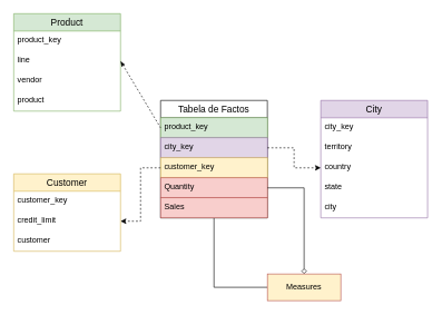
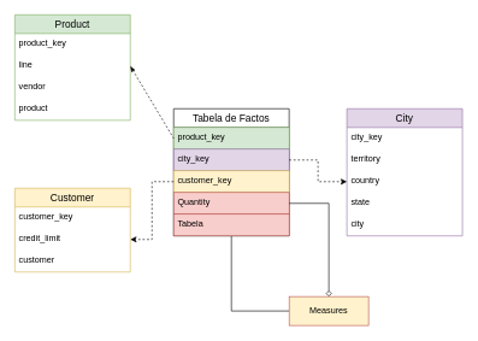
  <mxCell id="0" />
  <mxCell id="1" parent="0" />
  <mxCell id="2" value="Product" style="swimlane;fontStyle=0;childLayout=stackLayout;horizontal=1;startSize=26;horizontalStack=0;resizeParent=1;resizeParentMax=0;resizeLast=0;collapsible=1;marginBottom=0;align=center;fontSize=14;fillColor=#d5e8d4;strokeColor=#82b366;" vertex="1" parent="1"><mxGeometry x="20" y="20" width="160" height="146" as="geometry" /></mxCell>
  <mxCell id="3" value="product_key" style="text;strokeColor=none;fillColor=none;spacingLeft=4;spacingRight=4;overflow=hidden;rotatable=0;points=[[0,0.5],[1,0.5]];portConstraint=eastwest;fontSize=12;" vertex="1" parent="2"><mxGeometry y="26" width="160" height="30" as="geometry" /></mxCell>
  <mxCell id="4" value="line&#10;" style="text;strokeColor=none;fillColor=none;spacingLeft=4;spacingRight=4;overflow=hidden;rotatable=0;points=[[0,0.5],[1,0.5]];portConstraint=eastwest;fontSize=12;" vertex="1" parent="2"><mxGeometry y="56" width="160" height="30" as="geometry" /></mxCell>
  <mxCell id="5" value="vendor" style="text;strokeColor=none;fillColor=none;spacingLeft=4;spacingRight=4;overflow=hidden;rotatable=0;points=[[0,0.5],[1,0.5]];portConstraint=eastwest;fontSize=12;" vertex="1" parent="2"><mxGeometry y="86" width="160" height="30" as="geometry" /></mxCell>
  <mxCell id="6" value="product" style="text;strokeColor=none;fillColor=none;spacingLeft=4;spacingRight=4;overflow=hidden;rotatable=0;points=[[0,0.5],[1,0.5]];portConstraint=eastwest;fontSize=12;" vertex="1" parent="2"><mxGeometry y="116" width="160" height="30" as="geometry" /></mxCell>
  <mxCell id="7" value="City" style="swimlane;fontStyle=0;childLayout=stackLayout;horizontal=1;startSize=26;horizontalStack=0;resizeParent=1;resizeParentMax=0;resizeLast=0;collapsible=1;marginBottom=0;align=center;fontSize=14;fillColor=#e1d5e7;strokeColor=#9673a6;" vertex="1" parent="1"><mxGeometry x="480" y="150" width="160" height="176" as="geometry" /></mxCell>
  <mxCell id="8" value="city_key" style="text;strokeColor=none;fillColor=none;spacingLeft=4;spacingRight=4;overflow=hidden;rotatable=0;points=[[0,0.5],[1,0.5]];portConstraint=eastwest;fontSize=12;" vertex="1" parent="7"><mxGeometry y="26" width="160" height="30" as="geometry" /></mxCell>
  <mxCell id="9" value="territory" style="text;strokeColor=none;fillColor=none;spacingLeft=4;spacingRight=4;overflow=hidden;rotatable=0;points=[[0,0.5],[1,0.5]];portConstraint=eastwest;fontSize=12;" vertex="1" parent="7"><mxGeometry y="56" width="160" height="30" as="geometry" /></mxCell>
  <mxCell id="10" value="country" style="text;strokeColor=none;fillColor=none;spacingLeft=4;spacingRight=4;overflow=hidden;rotatable=0;points=[[0,0.5],[1,0.5]];portConstraint=eastwest;fontSize=12;" vertex="1" parent="7"><mxGeometry y="86" width="160" height="30" as="geometry" /></mxCell>
  <mxCell id="11" value="state" style="text;strokeColor=none;fillColor=none;spacingLeft=4;spacingRight=4;overflow=hidden;rotatable=0;points=[[0,0.5],[1,0.5]];portConstraint=eastwest;fontSize=12;" vertex="1" parent="7"><mxGeometry y="116" width="160" height="30" as="geometry" /></mxCell>
  <mxCell id="12" value="city" style="text;strokeColor=none;fillColor=none;spacingLeft=4;spacingRight=4;overflow=hidden;rotatable=0;points=[[0,0.5],[1,0.5]];portConstraint=eastwest;fontSize=12;" vertex="1" parent="7"><mxGeometry y="146" width="160" height="30" as="geometry" /></mxCell>
  <mxCell id="13" style="edgeStyle=orthogonalEdgeStyle;rounded=0;jumpStyle=none;orthogonalLoop=1;jettySize=auto;html=1;exitX=0.5;exitY=1;exitDx=0;exitDy=0;startArrow=none;startFill=0;strokeColor=#000000;endArrow=none;endFill=0;" edge="1" parent="1" source="14"><mxGeometry relative="1" as="geometry"><mxPoint x="400" y="430" as="targetPoint" /><Array as="points"><mxPoint x="320" y="430" /></Array></mxGeometry></mxCell>
  <mxCell id="14" value="Tabela de Factos" style="swimlane;fontStyle=0;childLayout=stackLayout;horizontal=1;startSize=26;horizontalStack=0;resizeParent=1;resizeParentMax=0;resizeLast=0;collapsible=1;marginBottom=0;align=center;fontSize=14;" vertex="1" parent="1"><mxGeometry x="240" y="150" width="160" height="176" as="geometry" /></mxCell>
  <mxCell id="15" value="product_key" style="text;strokeColor=#82b366;fillColor=#d5e8d4;spacingLeft=4;spacingRight=4;overflow=hidden;rotatable=0;points=[[0,0.5],[1,0.5]];portConstraint=eastwest;fontSize=12;labelBackgroundColor=none;" vertex="1" parent="14"><mxGeometry y="26" width="160" height="30" as="geometry" /></mxCell>
  <mxCell id="16" value="city_key" style="text;strokeColor=#9673a6;fillColor=#e1d5e7;spacingLeft=4;spacingRight=4;overflow=hidden;rotatable=0;points=[[0,0.5],[1,0.5]];portConstraint=eastwest;fontSize=12;" vertex="1" parent="14"><mxGeometry y="56" width="160" height="30" as="geometry" /></mxCell>
  <mxCell id="17" value="customer_key" style="text;strokeColor=#d6b656;fillColor=#fff2cc;spacingLeft=4;spacingRight=4;overflow=hidden;rotatable=0;points=[[0,0.5],[1,0.5]];portConstraint=eastwest;fontSize=12;" vertex="1" parent="14"><mxGeometry y="86" width="160" height="30" as="geometry" /></mxCell>
  <mxCell id="18" value="Quantity" style="text;strokeColor=#b85450;fillColor=#f8cecc;spacingLeft=4;spacingRight=4;overflow=hidden;rotatable=0;points=[[0,0.5],[1,0.5]];portConstraint=eastwest;fontSize=12;" vertex="1" parent="14"><mxGeometry y="116" width="160" height="30" as="geometry" /></mxCell>
- <mxCell id="19" value="Sales" style="text;strokeColor=#b85450;fillColor=#f8cecc;spacingLeft=4;spacingRight=4;overflow=hidden;rotatable=0;points=[[0,0.5],[1,0.5]];portConstraint=eastwest;fontSize=12;" vertex="1" parent="14"><mxGeometry y="146" width="160" height="30" as="geometry" /></mxCell>
+ <mxCell id="19" value="Tabela" style="text;strokeColor=#b85450;fillColor=#f8cecc;spacingLeft=4;spacingRight=4;overflow=hidden;rotatable=0;points=[[0,0.5],[1,0.5]];portConstraint=eastwest;fontSize=12;" vertex="1" parent="14"><mxGeometry y="146" width="160" height="30" as="geometry" /></mxCell>
  <mxCell id="20" value="Customer" style="swimlane;fontStyle=0;childLayout=stackLayout;horizontal=1;startSize=26;horizontalStack=0;resizeParent=1;resizeParentMax=0;resizeLast=0;collapsible=1;marginBottom=0;align=center;fontSize=14;fillColor=#fff2cc;strokeColor=#d6b656;" vertex="1" parent="1"><mxGeometry x="20" y="260" width="160" height="116" as="geometry" /></mxCell>
  <mxCell id="21" value="customer_key" style="text;strokeColor=none;fillColor=none;spacingLeft=4;spacingRight=4;overflow=hidden;rotatable=0;points=[[0,0.5],[1,0.5]];portConstraint=eastwest;fontSize=12;" vertex="1" parent="20"><mxGeometry y="26" width="160" height="30" as="geometry" /></mxCell>
  <mxCell id="22" value="credit_limit" style="text;strokeColor=none;fillColor=none;spacingLeft=4;spacingRight=4;overflow=hidden;rotatable=0;points=[[0,0.5],[1,0.5]];portConstraint=eastwest;fontSize=12;" vertex="1" parent="20"><mxGeometry y="56" width="160" height="30" as="geometry" /></mxCell>
  <mxCell id="23" value="customer" style="text;strokeColor=none;fillColor=none;spacingLeft=4;spacingRight=4;overflow=hidden;rotatable=0;points=[[0,0.5],[1,0.5]];portConstraint=eastwest;fontSize=12;" vertex="1" parent="20"><mxGeometry y="86" width="160" height="30" as="geometry" /></mxCell>
  <mxCell id="24" value="" style="endArrow=none;dashed=1;html=1;entryX=0;entryY=0.5;entryDx=0;entryDy=0;exitX=1;exitY=0.5;exitDx=0;exitDy=0;startArrow=classicThin;startFill=1;" edge="1" parent="1" source="4" target="15"><mxGeometry width="50" height="50" relative="1" as="geometry"><mxPoint x="320" y="270" as="sourcePoint" /><mxPoint x="370" y="220" as="targetPoint" /></mxGeometry></mxCell>
  <mxCell id="25" style="edgeStyle=orthogonalEdgeStyle;rounded=0;orthogonalLoop=1;jettySize=auto;html=1;exitX=1;exitY=0.5;exitDx=0;exitDy=0;entryX=0;entryY=0.5;entryDx=0;entryDy=0;startArrow=none;startFill=0;jumpStyle=none;dashed=1;" edge="1" parent="1" source="16" target="10"><mxGeometry relative="1" as="geometry" /></mxCell>
  <mxCell id="26" style="edgeStyle=orthogonalEdgeStyle;rounded=0;jumpStyle=none;orthogonalLoop=1;jettySize=auto;html=1;exitX=0;exitY=0.5;exitDx=0;exitDy=0;dashed=1;startArrow=none;startFill=0;strokeColor=#000000;" edge="1" parent="1" source="17" target="22"><mxGeometry relative="1" as="geometry" /></mxCell>
  <mxCell id="27" style="edgeStyle=orthogonalEdgeStyle;rounded=0;jumpStyle=none;orthogonalLoop=1;jettySize=auto;html=1;exitX=1;exitY=0.5;exitDx=0;exitDy=0;startArrow=none;startFill=0;strokeColor=#000000;entryX=0.5;entryY=0;entryDx=0;entryDy=0;endArrow=diamond;endFill=0;" edge="1" parent="1" source="18" target="28"><mxGeometry relative="1" as="geometry"><mxPoint x="440" y="390" as="targetPoint" /></mxGeometry></mxCell>
  <mxCell id="28" value="Measures" style="rounded=0;whiteSpace=wrap;html=1;labelBackgroundColor=none;fillColor=#fff2cc;strokeColor=#b85450;" vertex="1" parent="1"><mxGeometry x="400" y="410" width="110" height="40" as="geometry" /></mxCell>
